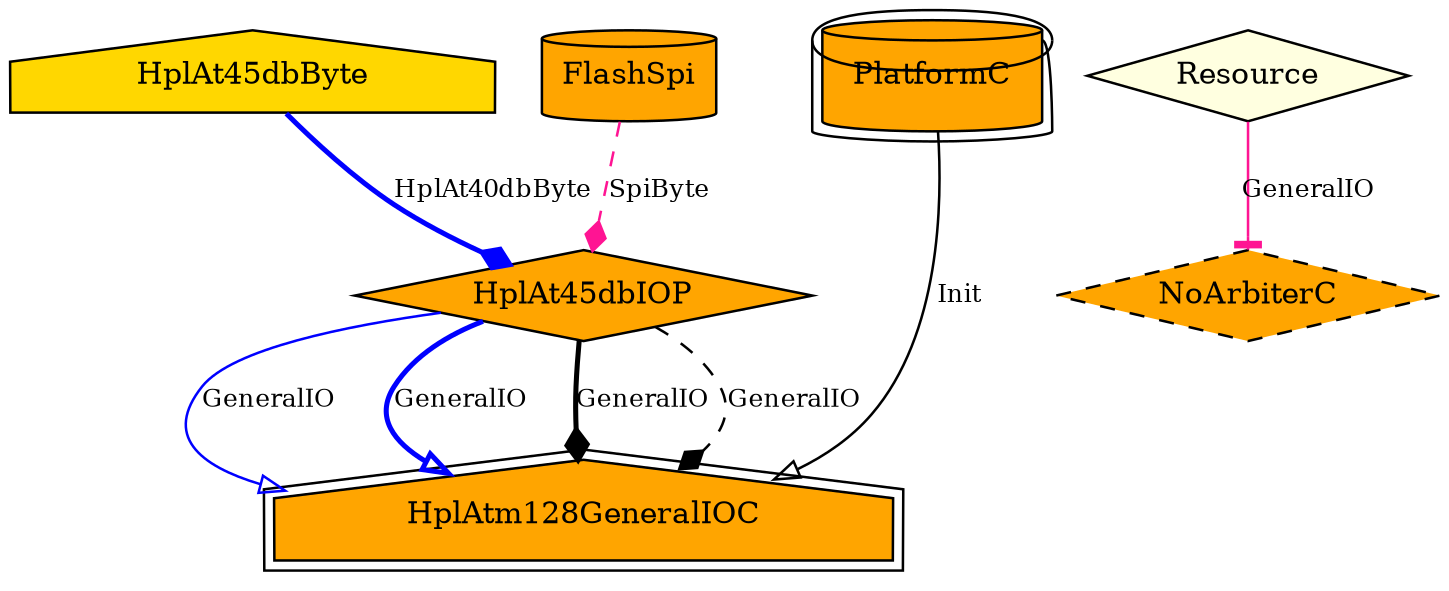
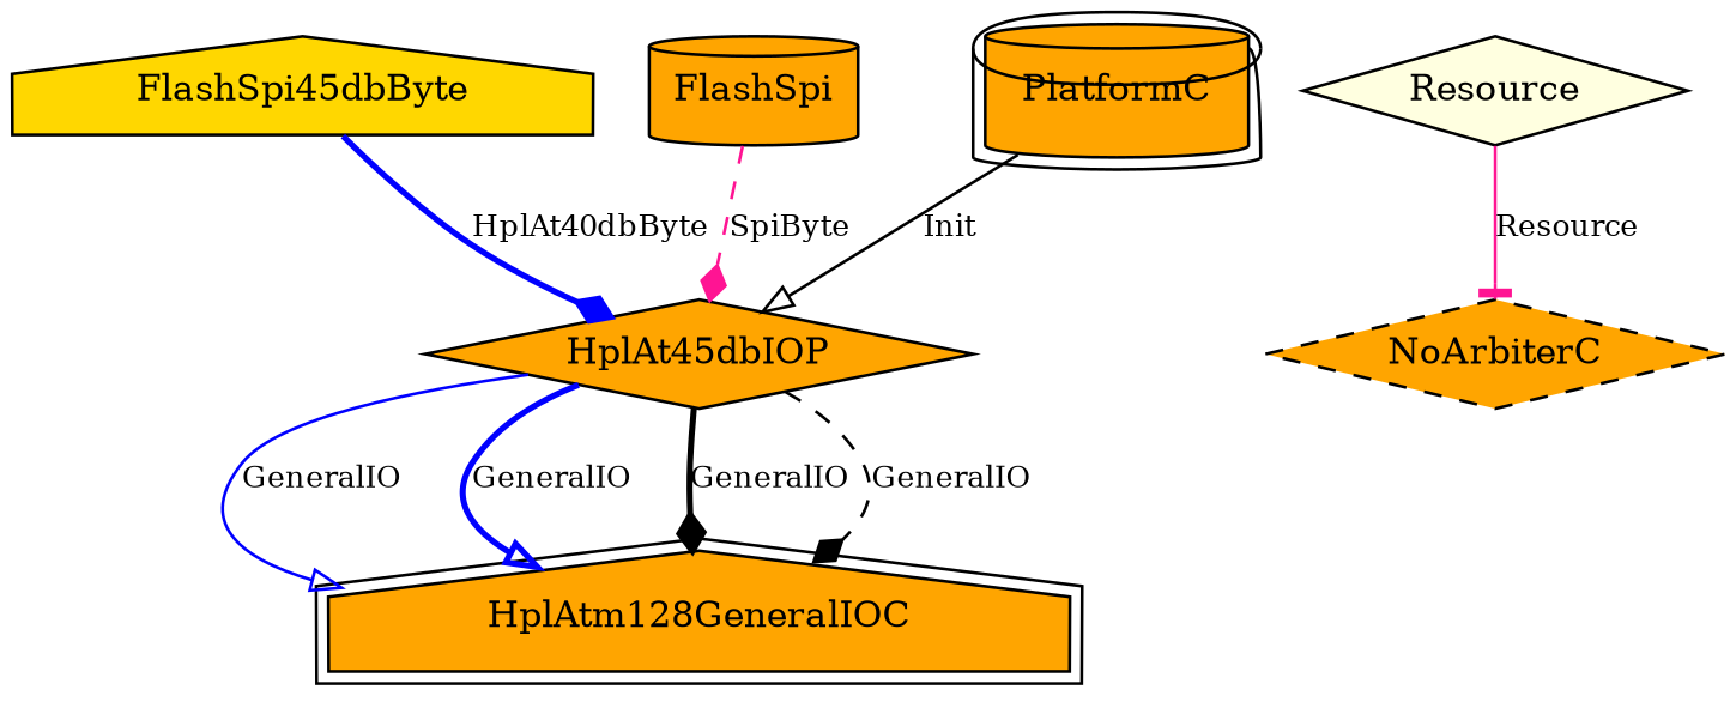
  digraph {
    node [fillcolor=orange fontsize=12 shape=diamond style=filled]
    edge [arrowhead=diamond color=blue fontsize=10 style=bold]
-   n1 [fillcolor=gold label=HplAt45dbByte shape=house]
+   n1 [fillcolor=gold label=FlashSpi45dbByte shape=house]
    HplAt45dbIOP
    HplAtm128GeneralIOC [peripheries=2 shape=house]
    n4 [fillcolor=lightyellow label=Resource]
    n5 [label=NoArbiterC style="dashed,filled"]
    n6 [label=FlashSpi shape=cylinder]
    PlatformC [peripheries=2 shape=cylinder]
    n1 -> HplAt45dbIOP [label=HplAt40dbByte]
    HplAt45dbIOP -> HplAtm128GeneralIOC [color=black label=GeneralIO style=dashed]
    HplAt45dbIOP -> HplAtm128GeneralIOC [arrowhead=onormal label=GeneralIO style=solid]
    HplAt45dbIOP -> HplAtm128GeneralIOC [arrowhead=onormal label=GeneralIO]
    HplAt45dbIOP -> HplAtm128GeneralIOC [color=black label=GeneralIO]
-   n4 -> n5 [arrowhead=tee color=deeppink label=GeneralIO style=solid]
+   n4 -> n5 [arrowhead=tee color=deeppink label=Resource style=solid]
    n6 -> HplAt45dbIOP [color=deeppink label=SpiByte style=dashed]
-   PlatformC -> HplAtm128GeneralIOC [arrowhead=onormal color=black label=Init style=solid]
+   PlatformC -> HplAt45dbIOP [arrowhead=onormal color=black label=Init style=solid]
  }
